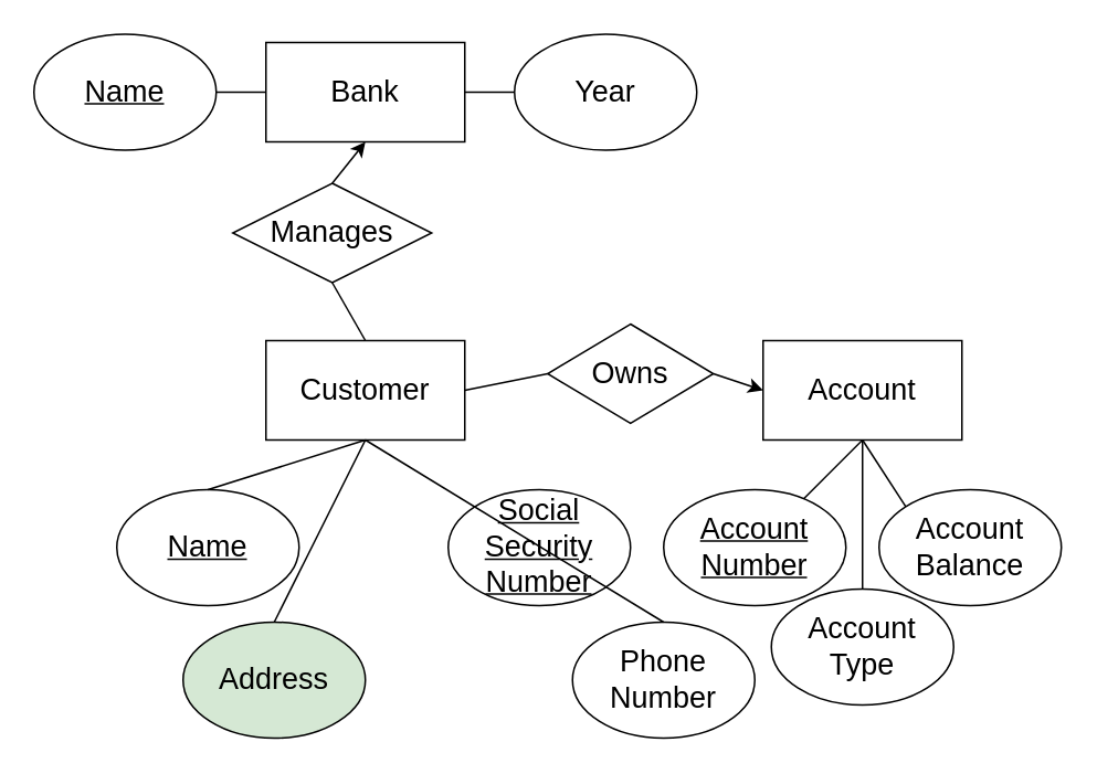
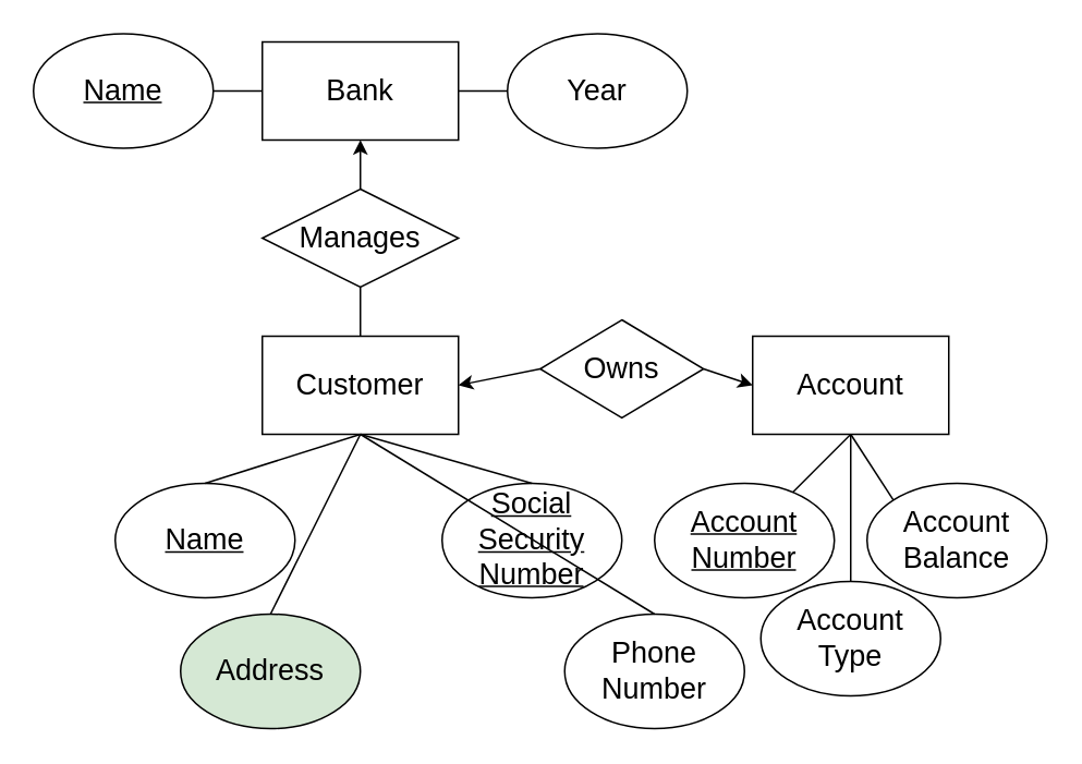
  <mxCell id="0" />
  <mxCell id="1" parent="0" />
  <mxCell id="2" value="&lt;span style=&quot;font-size: 18px&quot;&gt;Customer&lt;/span&gt;" style="rounded=0;whiteSpace=wrap;html=1;" parent="1" vertex="1"><mxGeometry x="160" y="205" width="120" height="60" as="geometry" /></mxCell>
  <mxCell id="3" value="Owns" style="rhombus;whiteSpace=wrap;html=1;fontSize=18;" parent="1" vertex="1"><mxGeometry x="330" y="195" width="100" height="60" as="geometry" /></mxCell>
  <mxCell id="4" value="&lt;font style=&quot;font-size: 18px&quot;&gt;Account&lt;/font&gt;" style="rounded=0;whiteSpace=wrap;html=1;" parent="1" vertex="1"><mxGeometry x="460" y="205" width="120" height="60" as="geometry" /></mxCell>
  <mxCell id="5" value="&lt;u&gt;Name&lt;/u&gt;" style="ellipse;whiteSpace=wrap;html=1;fontSize=18;" parent="1" vertex="1"><mxGeometry x="70" y="295" width="110" height="70" as="geometry" /></mxCell>
  <mxCell id="6" value="" style="endArrow=none;html=1;rounded=0;fontSize=18;exitX=0.5;exitY=0;exitDx=0;exitDy=0;entryX=0.5;entryY=1;entryDx=0;entryDy=0;" parent="1" source="5" target="2" edge="1"><mxGeometry width="50" height="50" relative="1" as="geometry"><mxPoint x="250" y="415" as="sourcePoint" /><mxPoint x="300" y="365" as="targetPoint" /></mxGeometry></mxCell>
  <mxCell id="7" value="Address" style="ellipse;whiteSpace=wrap;html=1;fontSize=18;fillColor=#d5e8d4;" parent="1" vertex="1"><mxGeometry x="110" y="375" width="110" height="70" as="geometry" /></mxCell>
  <mxCell id="8" value="" style="endArrow=none;html=1;rounded=0;fontSize=18;entryX=0.5;entryY=1;entryDx=0;entryDy=0;exitX=0.5;exitY=0;exitDx=0;exitDy=0;" parent="1" source="7" target="2" edge="1"><mxGeometry width="50" height="50" relative="1" as="geometry"><mxPoint x="250" y="415" as="sourcePoint" /><mxPoint x="300" y="365" as="targetPoint" /></mxGeometry></mxCell>
  <mxCell id="9" value="&lt;u&gt;Social Security Number&lt;/u&gt;" style="ellipse;whiteSpace=wrap;html=1;fontSize=18;" parent="1" vertex="1"><mxGeometry x="270" y="295" width="110" height="70" as="geometry" /></mxCell>
+ <mxCell id="10" value="" style="endArrow=none;html=1;rounded=0;fontSize=18;exitX=0.5;exitY=0;exitDx=0;exitDy=0;entryX=0.5;entryY=1;entryDx=0;entryDy=0;" parent="1" source="9" target="2" edge="1"><mxGeometry width="50" height="50" relative="1" as="geometry"><mxPoint x="165" y="305" as="sourcePoint" /><mxPoint x="230" y="275" as="targetPoint" /></mxGeometry></mxCell>
  <mxCell id="11" value="Phone Number" style="ellipse;whiteSpace=wrap;html=1;fontSize=18;" parent="1" vertex="1"><mxGeometry x="345" y="375" width="110" height="70" as="geometry" /></mxCell>
  <mxCell id="12" value="" style="endArrow=none;html=1;rounded=0;fontSize=18;exitX=0.5;exitY=0;exitDx=0;exitDy=0;" parent="1" source="11" edge="1"><mxGeometry width="50" height="50" relative="1" as="geometry"><mxPoint x="175" y="385" as="sourcePoint" /><mxPoint x="220" y="265" as="targetPoint" /></mxGeometry></mxCell>
  <mxCell id="13" value="&lt;u&gt;Account Number&lt;/u&gt;" style="ellipse;whiteSpace=wrap;html=1;fontSize=18;" parent="1" vertex="1"><mxGeometry x="400" y="295" width="110" height="70" as="geometry" /></mxCell>
  <mxCell id="14" value="Account Balance" style="ellipse;whiteSpace=wrap;html=1;fontSize=18;" parent="1" vertex="1"><mxGeometry x="530" y="295" width="110" height="70" as="geometry" /></mxCell>
  <mxCell id="15" value="" style="endArrow=classic;html=1;rounded=0;fontSize=16;exitX=0.5;exitY=0;exitDx=0;exitDy=0;entryX=0.5;entryY=1;entryDx=0;entryDy=0;startArrow=none;" parent="1" source="20" target="16" edge="1"><mxGeometry width="50" height="50" relative="1" as="geometry"><mxPoint x="270" y="365" as="sourcePoint" /><mxPoint x="220" y="115" as="targetPoint" /></mxGeometry></mxCell>
  <mxCell id="16" value="&lt;font style=&quot;font-size: 18px&quot;&gt;Bank&lt;/font&gt;" style="rounded=0;whiteSpace=wrap;html=1;" parent="1" vertex="1"><mxGeometry x="160" y="25" width="120" height="60" as="geometry" /></mxCell>
- <mxCell id="17" value="" style="endArrow=none;html=1;rounded=0;entryX=1;entryY=0.5;entryDx=0;entryDy=0;exitX=0;exitY=0.5;exitDx=0;exitDy=0;" parent="1" source="3" target="2" edge="1"><mxGeometry width="50" height="50" relative="1" as="geometry"><mxPoint x="310" y="425" as="sourcePoint" /><mxPoint x="360" y="375" as="targetPoint" /></mxGeometry></mxCell>
+ <mxCell id="17" value="" style="endArrow=classic;html=1;rounded=0;entryX=1;entryY=0.5;entryDx=0;entryDy=0;exitX=0;exitY=0.5;exitDx=0;exitDy=0;" parent="1" source="3" target="2" edge="1"><mxGeometry width="50" height="50" relative="1" as="geometry"><mxPoint x="310" y="425" as="sourcePoint" /><mxPoint x="360" y="375" as="targetPoint" /></mxGeometry></mxCell>
  <mxCell id="18" value="" style="endArrow=none;html=1;rounded=0;entryX=0.5;entryY=1;entryDx=0;entryDy=0;" parent="1" source="13" edge="1"><mxGeometry width="50" height="50" relative="1" as="geometry"><mxPoint x="320" y="325" as="sourcePoint" /><mxPoint x="520" y="265" as="targetPoint" /></mxGeometry></mxCell>
  <mxCell id="19" value="" style="endArrow=none;html=1;rounded=0;exitX=0;exitY=0;exitDx=0;exitDy=0;" parent="1" source="14" edge="1"><mxGeometry width="50" height="50" relative="1" as="geometry"><mxPoint x="502.22" y="294.232" as="sourcePoint" /><mxPoint x="520" y="265" as="targetPoint" /></mxGeometry></mxCell>
- <mxCell id="20" value="Manages" style="rhombus;whiteSpace=wrap;html=1;fontSize=18;" parent="1" vertex="1"><mxGeometry x="140" y="110" width="120" height="60" as="geometry" /></mxCell>
+ <mxCell id="20" value="Manages" style="rhombus;whiteSpace=wrap;html=1;fontSize=18;" parent="1" vertex="1"><mxGeometry x="160" y="115" width="120" height="60" as="geometry" /></mxCell>
  <mxCell id="21" value="" style="endArrow=none;html=1;rounded=0;fontSize=16;exitX=0.5;exitY=0;exitDx=0;exitDy=0;entryX=0.5;entryY=1;entryDx=0;entryDy=0;" parent="1" source="2" target="20" edge="1"><mxGeometry width="50" height="50" relative="1" as="geometry"><mxPoint x="220" y="225" as="sourcePoint" /><mxPoint x="220" y="85" as="targetPoint" /></mxGeometry></mxCell>
  <mxCell id="22" value="&lt;u&gt;Name&lt;/u&gt;" style="ellipse;whiteSpace=wrap;html=1;fontSize=18;" parent="1" vertex="1"><mxGeometry x="20" y="20" width="110" height="70" as="geometry" /></mxCell>
  <mxCell id="23" value="" style="endArrow=none;html=1;rounded=0;fontSize=18;exitX=1;exitY=0.5;exitDx=0;exitDy=0;entryX=0;entryY=0.5;entryDx=0;entryDy=0;" parent="1" source="22" target="16" edge="1"><mxGeometry width="50" height="50" relative="1" as="geometry"><mxPoint x="190" y="195" as="sourcePoint" /><mxPoint x="160" y="45" as="targetPoint" /></mxGeometry></mxCell>
  <mxCell id="24" value="Year" style="ellipse;whiteSpace=wrap;html=1;fontSize=18;" parent="1" vertex="1"><mxGeometry x="310" y="20" width="110" height="70" as="geometry" /></mxCell>
  <mxCell id="25" value="" style="endArrow=none;html=1;rounded=0;fontSize=18;exitX=1;exitY=0.5;exitDx=0;exitDy=0;entryX=0;entryY=0.5;entryDx=0;entryDy=0;" parent="1" source="16" target="24" edge="1"><mxGeometry width="50" height="50" relative="1" as="geometry"><mxPoint x="140" y="65" as="sourcePoint" /><mxPoint x="170" y="65" as="targetPoint" /></mxGeometry></mxCell>
  <mxCell id="26" value="Account Type" style="ellipse;whiteSpace=wrap;html=1;fontSize=18;" parent="1" vertex="1"><mxGeometry x="465" y="355" width="110" height="70" as="geometry" /></mxCell>
  <mxCell id="27" value="" style="endArrow=none;html=1;rounded=0;entryX=0.5;entryY=1;entryDx=0;entryDy=0;exitX=0.5;exitY=0;exitDx=0;exitDy=0;" parent="1" source="26" target="4" edge="1"><mxGeometry width="50" height="50" relative="1" as="geometry"><mxPoint x="520" y="345" as="sourcePoint" /><mxPoint x="500" y="265" as="targetPoint" /></mxGeometry></mxCell>
  <mxCell id="28" value="" style="endArrow=classic;html=1;rounded=0;entryX=0;entryY=0.5;entryDx=0;entryDy=0;exitX=1;exitY=0.5;exitDx=0;exitDy=0;" parent="1" source="3" target="4" edge="1"><mxGeometry width="50" height="50" relative="1" as="geometry"><mxPoint x="430" y="235" as="sourcePoint" /><mxPoint x="370" y="325" as="targetPoint" /></mxGeometry></mxCell>
